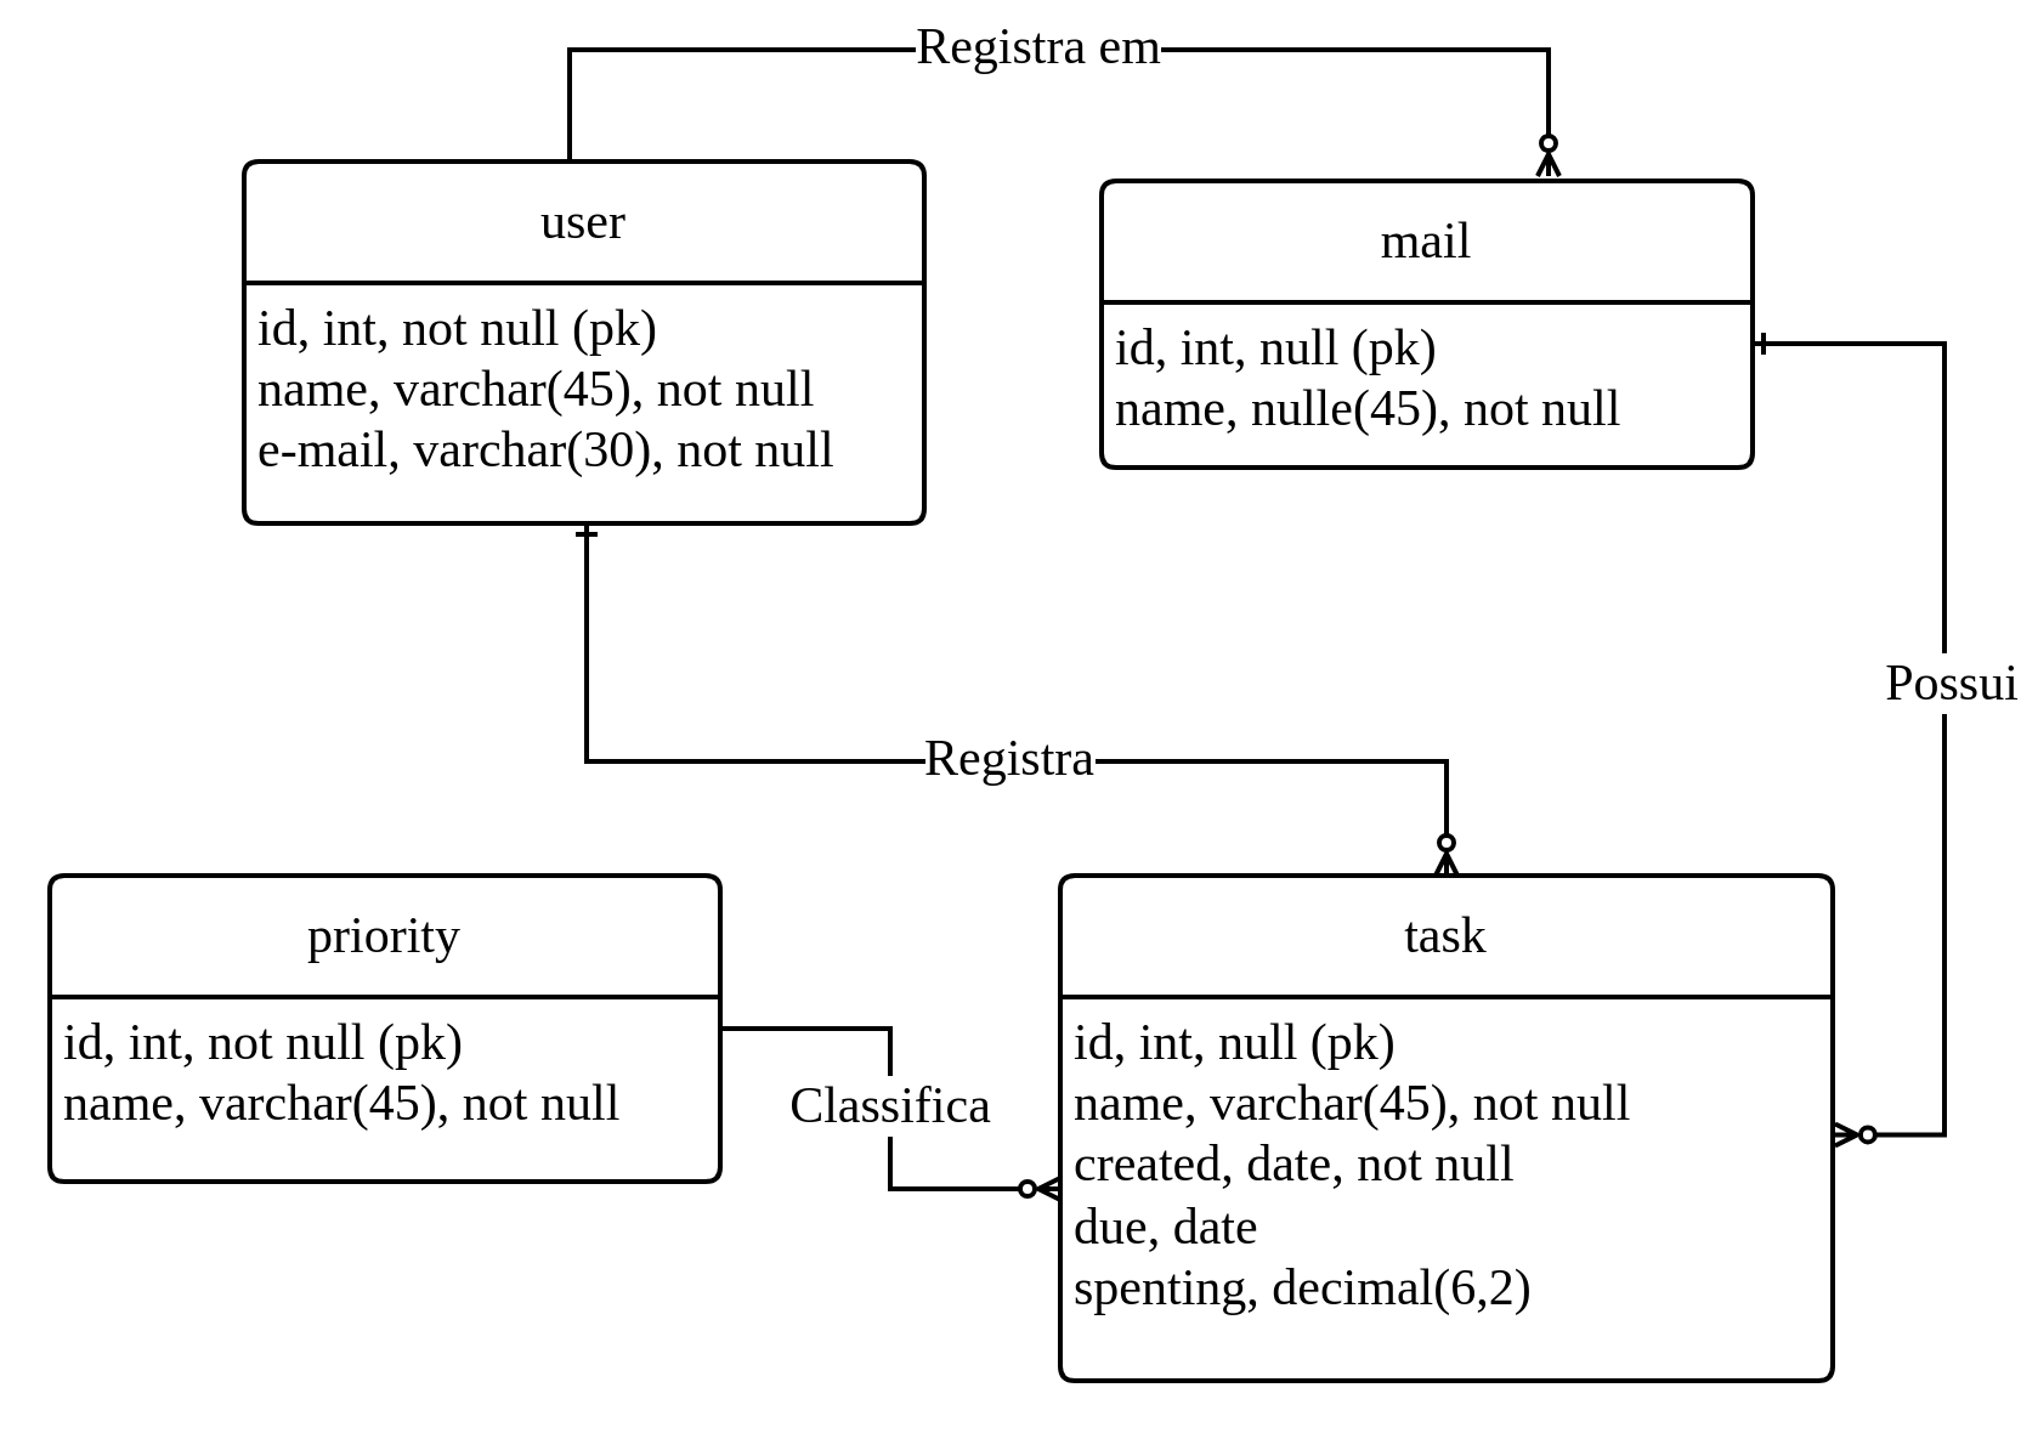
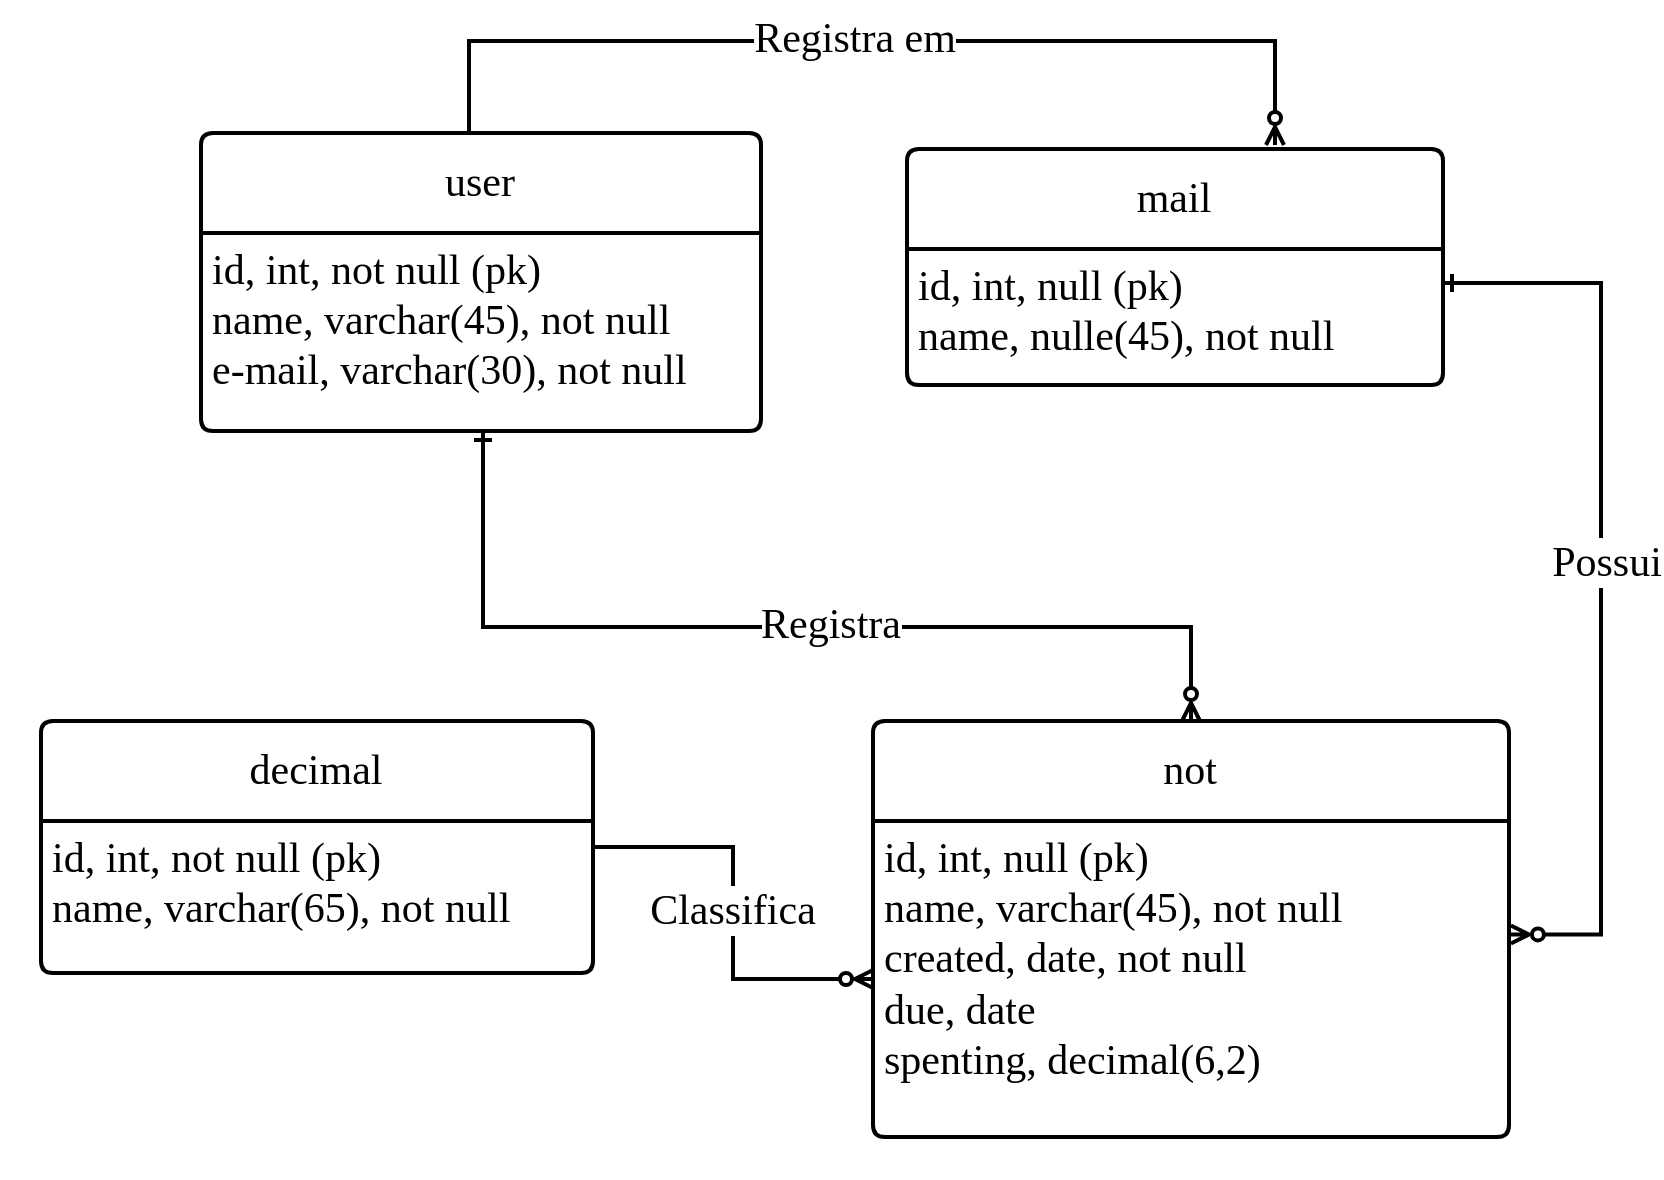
  <mxCell id="0" />
  <mxCell id="1" parent="0" />
- <mxCell id="2" value="task" style="swimlane;childLayout=stackLayout;horizontal=1;startSize=50;horizontalStack=0;rounded=1;fontSize=21;fontStyle=0;strokeWidth=2;resizeParent=0;resizeLast=1;shadow=0;dashed=0;align=center;arcSize=4;whiteSpace=wrap;html=1;fontFamily=Ink Free;labelBackgroundColor=default;" parent="1" vertex="1"><mxGeometry x="436" y="360" width="318" height="208" as="geometry" /></mxCell>
+ <mxCell id="2" value="not" style="swimlane;childLayout=stackLayout;horizontal=1;startSize=50;horizontalStack=0;rounded=1;fontSize=21;fontStyle=0;strokeWidth=2;resizeParent=0;resizeLast=1;shadow=0;dashed=0;align=center;arcSize=4;whiteSpace=wrap;html=1;fontFamily=Ink Free;labelBackgroundColor=default;" parent="1" vertex="1"><mxGeometry x="436" y="360" width="318" height="208" as="geometry" /></mxCell>
  <mxCell id="3" value="id, int, null (pk)&lt;br&gt;name, varchar(45), not null&lt;br&gt;created, date, not null&lt;br&gt;due, date&lt;br&gt;spenting, decimal(6,2)&amp;nbsp;" style="align=left;strokeColor=none;fillColor=none;spacingLeft=4;fontSize=21;verticalAlign=top;resizable=0;rotatable=0;part=1;html=1;fontFamily=Ink Free;labelBackgroundColor=default;" parent="2" vertex="1"><mxGeometry y="50" width="318" height="158" as="geometry" /></mxCell>
  <mxCell id="4" value="mail" style="swimlane;childLayout=stackLayout;horizontal=1;startSize=50;horizontalStack=0;rounded=1;fontSize=21;fontStyle=0;strokeWidth=2;resizeParent=0;resizeLast=1;shadow=0;dashed=0;align=center;arcSize=4;whiteSpace=wrap;html=1;fontFamily=Ink Free;labelBackgroundColor=default;" parent="1" vertex="1"><mxGeometry x="453" y="74" width="268" height="118" as="geometry" /></mxCell>
  <mxCell id="5" value="id, int, null (pk)&lt;br&gt;name, nulle(45), not null" style="align=left;strokeColor=none;fillColor=none;spacingLeft=4;fontSize=21;verticalAlign=top;resizable=0;rotatable=0;part=1;html=1;fontFamily=Ink Free;labelBackgroundColor=default;" parent="4" vertex="1"><mxGeometry y="50" width="268" height="68" as="geometry" /></mxCell>
  <mxCell id="6" style="edgeStyle=orthogonalEdgeStyle;rounded=0;orthogonalLoop=1;jettySize=auto;html=1;endArrow=ERzeroToMany;endFill=0;fontFamily=Ink Free;fontSize=21;strokeWidth=2;labelBackgroundColor=default;" parent="1" source="7" edge="1"><mxGeometry relative="1" as="geometry"><mxPoint x="637" y="72" as="targetPoint" /><Array as="points"><mxPoint x="234" y="20" /><mxPoint x="637" y="20" /></Array></mxGeometry></mxCell>
  <mxCell id="7" value="user" style="swimlane;childLayout=stackLayout;horizontal=1;startSize=50;horizontalStack=0;rounded=1;fontSize=21;fontStyle=0;strokeWidth=2;resizeParent=0;resizeLast=1;shadow=0;dashed=0;align=center;arcSize=4;whiteSpace=wrap;html=1;fontFamily=Ink Free;labelBackgroundColor=default;" parent="1" vertex="1"><mxGeometry x="100" y="66" width="280" height="149" as="geometry" /></mxCell>
  <mxCell id="8" value="id, int, not null (pk)&lt;br&gt;name, varchar(45), not null&lt;br style=&quot;font-size: 21px;&quot;&gt;e-mail, varchar(30), not null" style="align=left;strokeColor=none;fillColor=none;spacingLeft=4;fontSize=21;verticalAlign=top;resizable=0;rotatable=0;part=1;html=1;fontFamily=Ink Free;labelBackgroundColor=default;" parent="7" vertex="1"><mxGeometry y="50" width="280" height="99" as="geometry" /></mxCell>
  <mxCell id="9" style="edgeStyle=orthogonalEdgeStyle;rounded=0;orthogonalLoop=1;jettySize=auto;html=1;endArrow=ERzeroToMany;endFill=0;startArrow=ERone;startFill=0;fontFamily=Ink Free;fontSize=21;strokeWidth=2;labelBackgroundColor=default;" parent="1" source="8" target="2" edge="1"><mxGeometry relative="1" as="geometry"><Array as="points"><mxPoint x="241" y="313" /></Array></mxGeometry></mxCell>
  <mxCell id="10" value="&lt;font style=&quot;font-size: 21px;&quot; face=&quot;Ink Free&quot;&gt;Registra&lt;/font&gt;" style="edgeLabel;html=1;align=center;verticalAlign=middle;resizable=0;points=[];labelBackgroundColor=default;" parent="9" vertex="1" connectable="0"><mxGeometry x="-0.106" y="2" relative="1" as="geometry"><mxPoint x="48" as="offset" /></mxGeometry></mxCell>
  <mxCell id="11" style="edgeStyle=orthogonalEdgeStyle;rounded=0;orthogonalLoop=1;jettySize=auto;html=1;entryX=0;entryY=0.5;entryDx=0;entryDy=0;endArrow=ERzeroToMany;endFill=0;strokeWidth=2;labelBackgroundColor=default;" parent="1" source="12" target="3" edge="1"><mxGeometry relative="1" as="geometry" /></mxCell>
- <mxCell id="12" value="priority" style="swimlane;childLayout=stackLayout;horizontal=1;startSize=50;horizontalStack=0;rounded=1;fontSize=21;fontStyle=0;strokeWidth=2;resizeParent=0;resizeLast=1;shadow=0;dashed=0;align=center;arcSize=4;whiteSpace=wrap;html=1;fontFamily=Ink Free;labelBackgroundColor=default;" parent="1" vertex="1"><mxGeometry x="20" y="360" width="276" height="126" as="geometry" /></mxCell>
- <mxCell id="13" value="id, int, not null (pk)&lt;br&gt;name, varchar(45), not null" style="align=left;strokeColor=none;fillColor=none;spacingLeft=4;fontSize=21;verticalAlign=top;resizable=0;rotatable=0;part=1;html=1;fontFamily=Ink Free;labelBackgroundColor=default;" parent="12" vertex="1"><mxGeometry y="50" width="276" height="76" as="geometry" /></mxCell>
+ <mxCell id="12" value="decimal" style="swimlane;childLayout=stackLayout;horizontal=1;startSize=50;horizontalStack=0;rounded=1;fontSize=21;fontStyle=0;strokeWidth=2;resizeParent=0;resizeLast=1;shadow=0;dashed=0;align=center;arcSize=4;whiteSpace=wrap;html=1;fontFamily=Ink Free;labelBackgroundColor=default;" parent="1" vertex="1"><mxGeometry x="20" y="360" width="276" height="126" as="geometry" /></mxCell>
+ <mxCell id="13" value="id, int, not null (pk)&lt;br&gt;name, varchar(65), not null" style="align=left;strokeColor=none;fillColor=none;spacingLeft=4;fontSize=21;verticalAlign=top;resizable=0;rotatable=0;part=1;html=1;fontFamily=Ink Free;labelBackgroundColor=default;" parent="12" vertex="1"><mxGeometry y="50" width="276" height="76" as="geometry" /></mxCell>
  <mxCell id="14" style="edgeStyle=orthogonalEdgeStyle;rounded=0;orthogonalLoop=1;jettySize=auto;html=1;entryX=1.003;entryY=0.359;entryDx=0;entryDy=0;entryPerimeter=0;endArrow=ERzeroToMany;fontSize=21;fontFamily=Ink Free;endFill=0;startArrow=ERone;startFill=0;strokeWidth=2;exitX=1;exitY=0.25;exitDx=0;exitDy=0;labelBackgroundColor=default;" parent="1" source="5" target="3" edge="1"><mxGeometry relative="1" as="geometry"><Array as="points"><mxPoint x="800" y="141" /><mxPoint x="800" y="467" /></Array></mxGeometry></mxCell>
  <mxCell id="15" value="&lt;font style=&quot;font-size: 21px;&quot; face=&quot;Ink Free&quot;&gt;Registra em&lt;/font&gt;" style="edgeLabel;html=1;align=center;verticalAlign=middle;resizable=0;points=[];labelBackgroundColor=default;" parent="1" vertex="1" connectable="0"><mxGeometry x="390" y="306" as="geometry"><mxPoint x="36" y="-288" as="offset" /></mxGeometry></mxCell>
  <mxCell id="16" value="&lt;font style=&quot;font-size: 21px;&quot; face=&quot;Ink Free&quot;&gt;Possui&lt;/font&gt;" style="edgeLabel;html=1;align=center;verticalAlign=middle;resizable=0;points=[];labelBackgroundColor=default;" parent="1" vertex="1" connectable="0"><mxGeometry x="802" y="280" as="geometry" /></mxCell>
  <mxCell id="17" value="&lt;font style=&quot;font-size: 21px;&quot; face=&quot;Ink Free&quot;&gt;Classifica&lt;/font&gt;" style="edgeLabel;html=1;align=center;verticalAlign=middle;resizable=0;points=[];labelBackgroundColor=default;" parent="1" vertex="1" connectable="0"><mxGeometry x="415" y="453" as="geometry"><mxPoint x="-50" y="1" as="offset" /></mxGeometry></mxCell>
